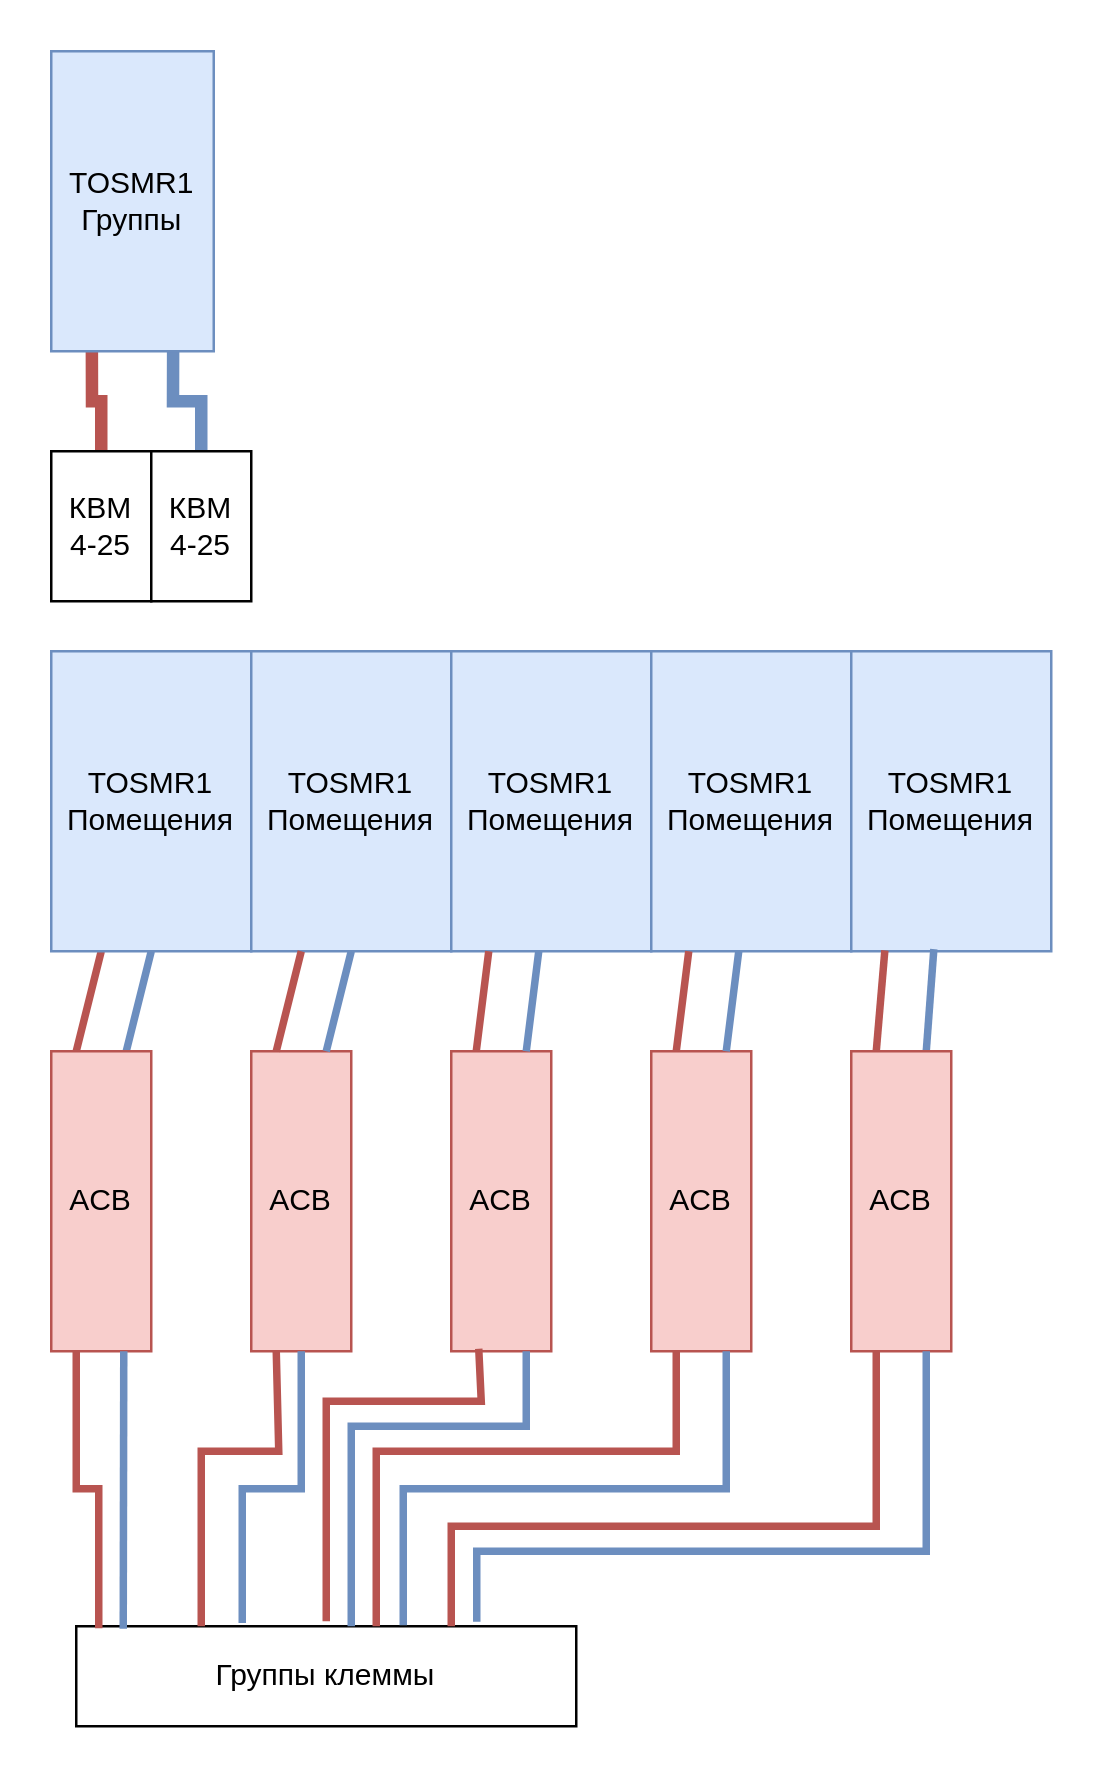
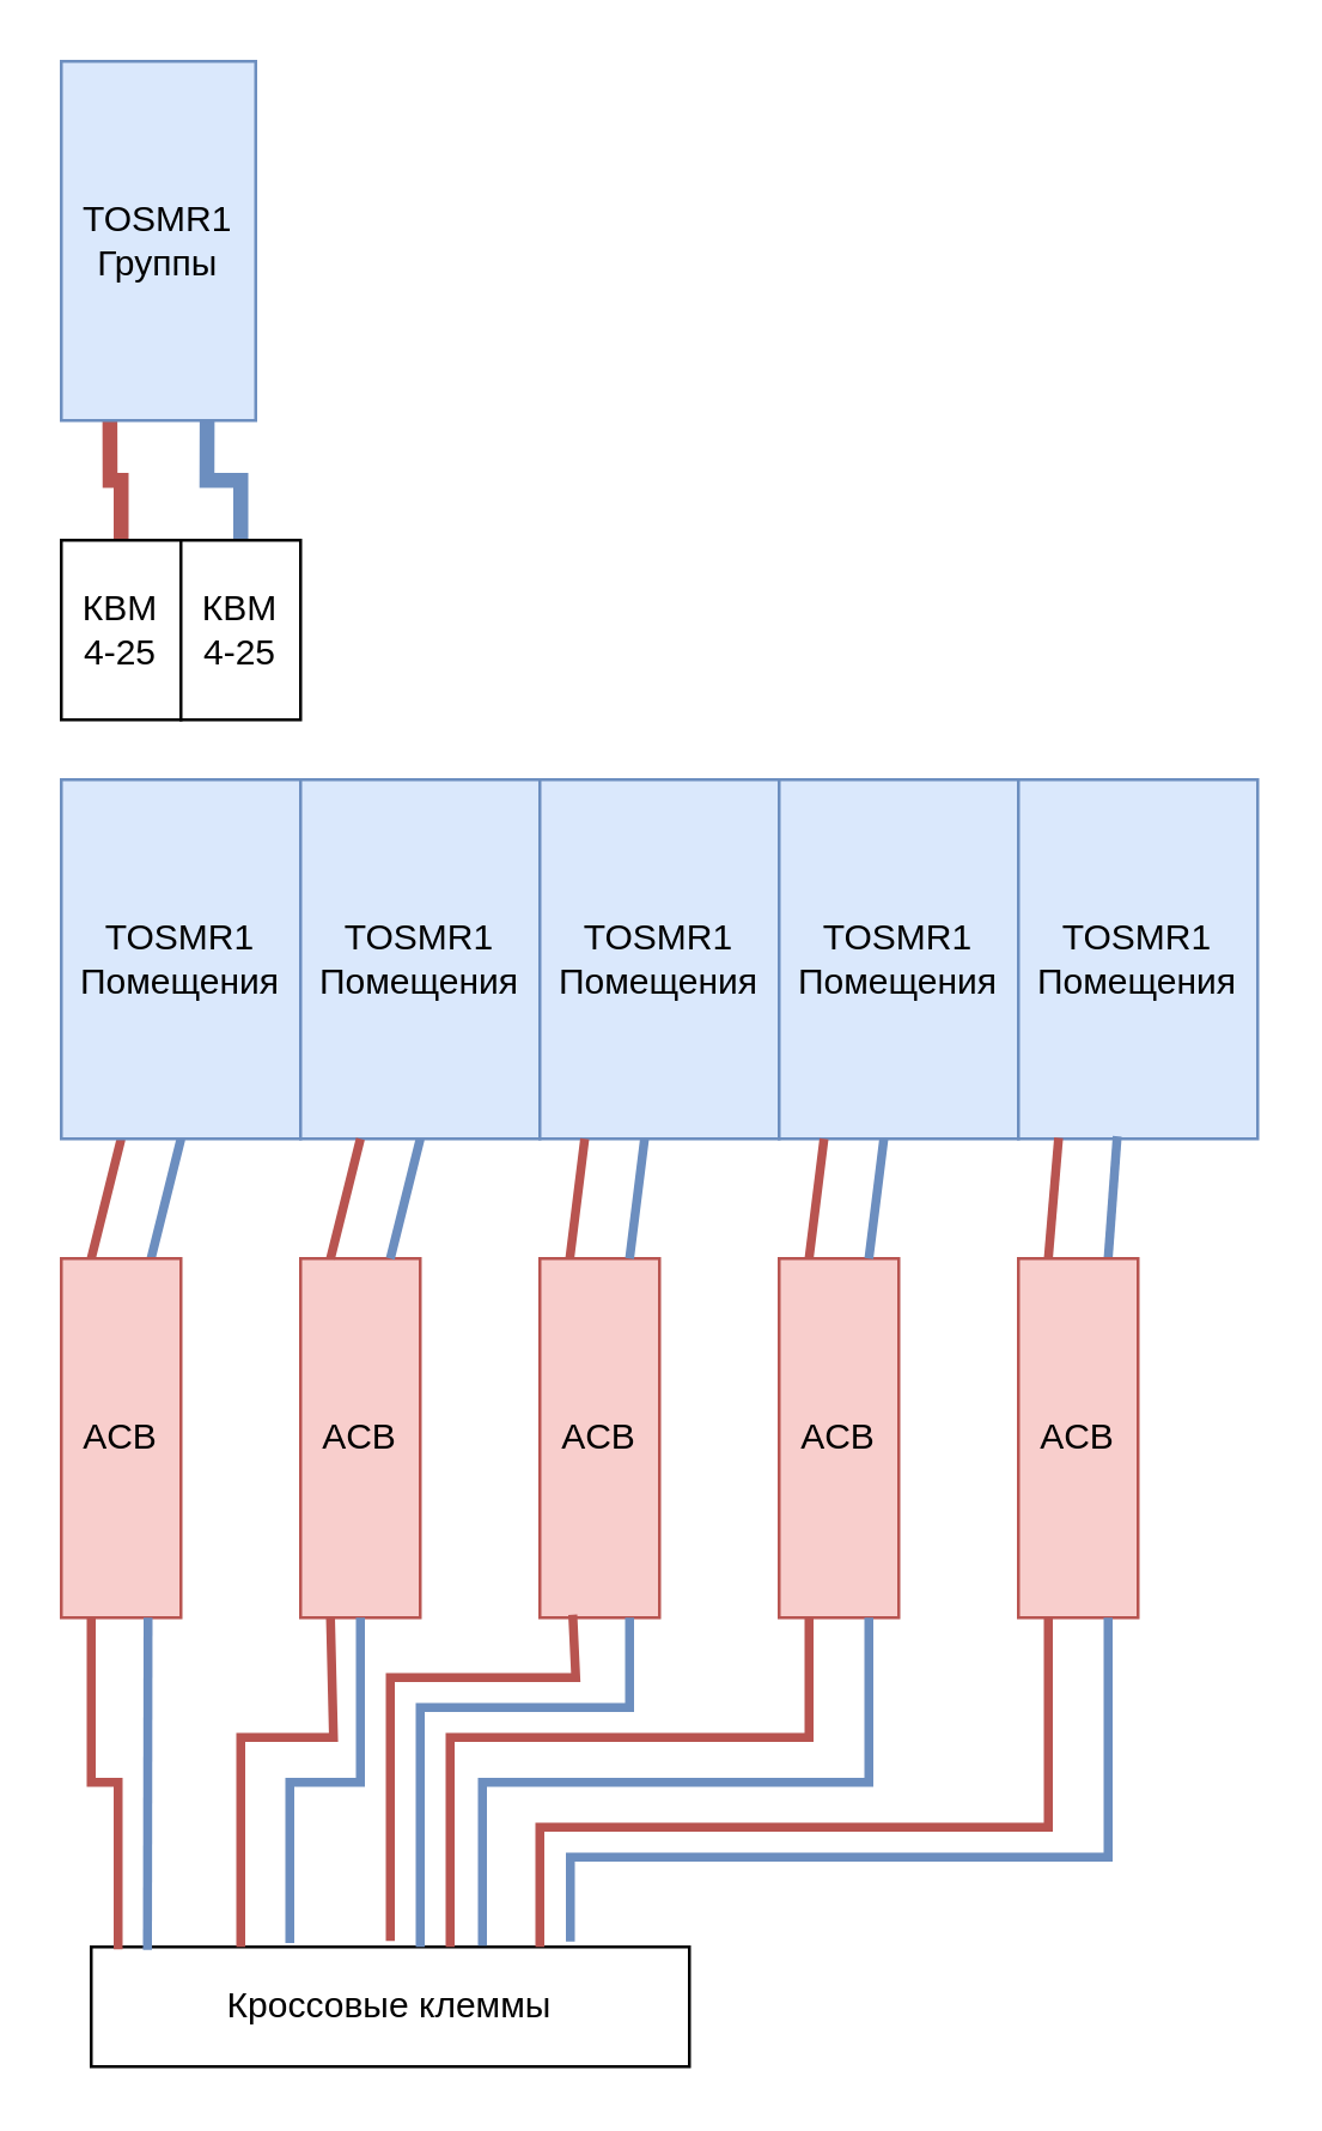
  <mxCell id="0" />
  <mxCell id="1" parent="0" />
  <mxCell id="2" style="edgeStyle=orthogonalEdgeStyle;rounded=0;orthogonalLoop=1;jettySize=auto;html=1;exitX=0.25;exitY=1;exitDx=0;exitDy=0;entryX=0.5;entryY=0;entryDx=0;entryDy=0;fillColor=#f8cecc;strokeColor=#b85450;strokeWidth=5;endArrow=none;startFill=0;" parent="1" source="4" target="16" edge="1"><mxGeometry relative="1" as="geometry" /></mxCell>
  <mxCell id="3" style="edgeStyle=orthogonalEdgeStyle;rounded=0;orthogonalLoop=1;jettySize=auto;html=1;exitX=0.75;exitY=1;exitDx=0;exitDy=0;fillColor=#dae8fc;strokeColor=#6c8ebf;strokeWidth=5;endArrow=none;startFill=0;" parent="1" source="4" target="17" edge="1"><mxGeometry relative="1" as="geometry" /></mxCell>
  <mxCell id="4" value="TOSMR1&lt;br&gt;Группы" style="rounded=0;whiteSpace=wrap;html=1;fillColor=#dae8fc;strokeColor=#6c8ebf;" parent="1" vertex="1"><mxGeometry x="20" y="20" width="65" height="120" as="geometry" /></mxCell>
  <mxCell id="5" style="rounded=0;orthogonalLoop=1;jettySize=auto;html=1;exitX=0.25;exitY=1;exitDx=0;exitDy=0;entryX=0.25;entryY=0;entryDx=0;entryDy=0;endArrow=none;startFill=0;fillColor=#f8cecc;strokeColor=#b85450;strokeWidth=3;" parent="1" source="7" target="8" edge="1"><mxGeometry relative="1" as="geometry" /></mxCell>
  <mxCell id="6" style="rounded=0;orthogonalLoop=1;jettySize=auto;html=1;exitX=0.5;exitY=1;exitDx=0;exitDy=0;entryX=0.75;entryY=0;entryDx=0;entryDy=0;endArrow=none;startFill=0;fillColor=#dae8fc;strokeColor=#6c8ebf;strokeWidth=3;" parent="1" source="7" target="8" edge="1"><mxGeometry relative="1" as="geometry" /></mxCell>
  <mxCell id="7" value="TOSMR1&lt;br&gt;Помещения" style="rounded=0;whiteSpace=wrap;html=1;fillColor=#dae8fc;strokeColor=#6c8ebf;" parent="1" vertex="1"><mxGeometry x="20" y="260" width="80" height="120" as="geometry" /></mxCell>
  <mxCell id="8" value="ACB" style="rounded=0;whiteSpace=wrap;html=1;fillColor=#f8cecc;strokeColor=#b85450;" parent="1" vertex="1"><mxGeometry x="20" y="420" width="40" height="120" as="geometry" /></mxCell>
  <mxCell id="9" value="TOSMR1&lt;br&gt;Помещения" style="rounded=0;whiteSpace=wrap;html=1;fillColor=#dae8fc;strokeColor=#6c8ebf;" parent="1" vertex="1"><mxGeometry x="100" y="260" width="80" height="120" as="geometry" /></mxCell>
  <mxCell id="10" value="TOSMR1&lt;br&gt;Помещения" style="rounded=0;whiteSpace=wrap;html=1;fillColor=#dae8fc;strokeColor=#6c8ebf;" parent="1" vertex="1"><mxGeometry x="180" y="260" width="80" height="120" as="geometry" /></mxCell>
  <mxCell id="11" value="TOSMR1&lt;br&gt;Помещения" style="rounded=0;whiteSpace=wrap;html=1;fillColor=#dae8fc;strokeColor=#6c8ebf;" parent="1" vertex="1"><mxGeometry x="260" y="260" width="80" height="120" as="geometry" /></mxCell>
  <mxCell id="12" value="TOSMR1&lt;br&gt;Помещения" style="rounded=0;whiteSpace=wrap;html=1;fillColor=#dae8fc;strokeColor=#6c8ebf;" parent="1" vertex="1"><mxGeometry x="340" y="260" width="80" height="120" as="geometry" /></mxCell>
  <mxCell id="13" value="ACB" style="rounded=0;whiteSpace=wrap;html=1;fillColor=#f8cecc;strokeColor=#b85450;" parent="1" vertex="1"><mxGeometry x="100" y="420" width="40" height="120" as="geometry" /></mxCell>
  <mxCell id="14" value="ACB" style="rounded=0;whiteSpace=wrap;html=1;fillColor=#f8cecc;strokeColor=#b85450;" parent="1" vertex="1"><mxGeometry x="180" y="420" width="40" height="120" as="geometry" /></mxCell>
- <mxCell id="15" value="Группы клеммы" style="rounded=0;whiteSpace=wrap;html=1;" parent="1" vertex="1"><mxGeometry x="30" y="650" width="200" height="40" as="geometry" /></mxCell>
+ <mxCell id="15" value="Кроссовые клеммы" style="rounded=0;whiteSpace=wrap;html=1;" parent="1" vertex="1"><mxGeometry x="30" y="650" width="200" height="40" as="geometry" /></mxCell>
  <mxCell id="16" value="КВМ 4-25" style="rounded=0;whiteSpace=wrap;html=1;" parent="1" vertex="1"><mxGeometry x="20" y="180" width="40" height="60" as="geometry" /></mxCell>
  <mxCell id="17" value="КВМ 4-25" style="rounded=0;whiteSpace=wrap;html=1;" parent="1" vertex="1"><mxGeometry x="60" y="180" width="40" height="60" as="geometry" /></mxCell>
  <mxCell id="18" style="rounded=0;orthogonalLoop=1;jettySize=auto;html=1;exitX=0.25;exitY=1;exitDx=0;exitDy=0;entryX=0.25;entryY=0;entryDx=0;entryDy=0;endArrow=none;startFill=0;fillColor=#f8cecc;strokeColor=#b85450;strokeWidth=3;" parent="1" target="13" edge="1"><mxGeometry relative="1" as="geometry"><mxPoint x="120" y="380" as="sourcePoint" /><mxPoint x="110" y="420" as="targetPoint" /></mxGeometry></mxCell>
  <mxCell id="19" style="rounded=0;orthogonalLoop=1;jettySize=auto;html=1;exitX=0.5;exitY=1;exitDx=0;exitDy=0;entryX=0.75;entryY=0;entryDx=0;entryDy=0;endArrow=none;startFill=0;fillColor=#dae8fc;strokeColor=#6c8ebf;strokeWidth=3;" parent="1" target="13" edge="1"><mxGeometry relative="1" as="geometry"><mxPoint x="140" y="380" as="sourcePoint" /><mxPoint x="130" y="420" as="targetPoint" /></mxGeometry></mxCell>
  <mxCell id="20" style="rounded=0;orthogonalLoop=1;jettySize=auto;html=1;exitX=0.25;exitY=1;exitDx=0;exitDy=0;entryX=0.25;entryY=0;entryDx=0;entryDy=0;endArrow=none;startFill=0;fillColor=#f8cecc;strokeColor=#b85450;strokeWidth=3;" parent="1" target="14" edge="1"><mxGeometry relative="1" as="geometry"><mxPoint x="195" y="380" as="sourcePoint" /><mxPoint x="185" y="420" as="targetPoint" /></mxGeometry></mxCell>
  <mxCell id="21" style="rounded=0;orthogonalLoop=1;jettySize=auto;html=1;exitX=0.5;exitY=1;exitDx=0;exitDy=0;endArrow=none;startFill=0;fillColor=#dae8fc;strokeColor=#6c8ebf;strokeWidth=3;entryX=0.75;entryY=0;entryDx=0;entryDy=0;" parent="1" target="14" edge="1"><mxGeometry relative="1" as="geometry"><mxPoint x="215" y="380" as="sourcePoint" /><mxPoint x="210" y="420" as="targetPoint" /></mxGeometry></mxCell>
  <mxCell id="22" value="ACB" style="rounded=0;whiteSpace=wrap;html=1;fillColor=#f8cecc;strokeColor=#b85450;" parent="1" vertex="1"><mxGeometry x="260" y="420" width="40" height="120" as="geometry" /></mxCell>
  <mxCell id="23" style="rounded=0;orthogonalLoop=1;jettySize=auto;html=1;exitX=0.5;exitY=1;exitDx=0;exitDy=0;endArrow=none;startFill=0;fillColor=#dae8fc;strokeColor=#6c8ebf;strokeWidth=3;entryX=0.75;entryY=0;entryDx=0;entryDy=0;" parent="1" target="22" edge="1"><mxGeometry relative="1" as="geometry"><mxPoint x="295" y="380" as="sourcePoint" /><mxPoint x="290" y="420" as="targetPoint" /></mxGeometry></mxCell>
  <mxCell id="24" style="rounded=0;orthogonalLoop=1;jettySize=auto;html=1;entryX=0.25;entryY=0;entryDx=0;entryDy=0;endArrow=none;startFill=0;fillColor=#f8cecc;strokeColor=#b85450;strokeWidth=3;" parent="1" target="22" edge="1"><mxGeometry relative="1" as="geometry"><mxPoint x="275" y="380" as="sourcePoint" /><mxPoint x="265" y="420" as="targetPoint" /></mxGeometry></mxCell>
  <mxCell id="25" style="rounded=0;orthogonalLoop=1;jettySize=auto;html=1;exitX=0.168;exitY=0.997;exitDx=0;exitDy=0;entryX=0.25;entryY=0;entryDx=0;entryDy=0;endArrow=none;startFill=0;fillColor=#f8cecc;strokeColor=#b85450;strokeWidth=3;exitPerimeter=0;" parent="1" source="12" target="27" edge="1"><mxGeometry relative="1" as="geometry"><mxPoint x="345" y="380" as="sourcePoint" /><mxPoint x="335" y="420" as="targetPoint" /></mxGeometry></mxCell>
  <mxCell id="26" style="rounded=0;orthogonalLoop=1;jettySize=auto;html=1;exitX=0.413;exitY=0.993;exitDx=0;exitDy=0;endArrow=none;startFill=0;fillColor=#dae8fc;strokeColor=#6c8ebf;strokeWidth=3;entryX=0.75;entryY=0;entryDx=0;entryDy=0;exitPerimeter=0;" parent="1" source="12" target="27" edge="1"><mxGeometry relative="1" as="geometry"><mxPoint x="365" y="380" as="sourcePoint" /><mxPoint x="360" y="420" as="targetPoint" /></mxGeometry></mxCell>
  <mxCell id="27" value="ACB" style="rounded=0;whiteSpace=wrap;html=1;fillColor=#f8cecc;strokeColor=#b85450;" parent="1" vertex="1"><mxGeometry x="340" y="420" width="40" height="120" as="geometry" /></mxCell>
  <mxCell id="28" style="rounded=0;orthogonalLoop=1;jettySize=auto;html=1;exitX=0.25;exitY=1;exitDx=0;exitDy=0;entryX=0.045;entryY=0.02;entryDx=0;entryDy=0;endArrow=none;startFill=0;fillColor=#f8cecc;strokeColor=#b85450;strokeWidth=3;entryPerimeter=0;edgeStyle=orthogonalEdgeStyle;jumpStyle=gap;" parent="1" source="8" target="15" edge="1"><mxGeometry relative="1" as="geometry"><mxPoint x="60" y="560" as="sourcePoint" /><mxPoint x="50" y="600" as="targetPoint" /></mxGeometry></mxCell>
  <mxCell id="29" style="rounded=0;orthogonalLoop=1;jettySize=auto;html=1;exitX=0.25;exitY=1;exitDx=0;exitDy=0;entryX=0.25;entryY=0;entryDx=0;entryDy=0;endArrow=none;startFill=0;fillColor=#f8cecc;strokeColor=#b85450;strokeWidth=3;edgeStyle=orthogonalEdgeStyle;jumpStyle=gap;" parent="1" target="15" edge="1"><mxGeometry relative="1" as="geometry"><mxPoint x="110" y="540" as="sourcePoint" /><mxPoint x="110" y="618" as="targetPoint" /><Array as="points"><mxPoint x="111" y="540" /><mxPoint x="111" y="580" /><mxPoint x="80" y="580" /></Array></mxGeometry></mxCell>
  <mxCell id="30" style="rounded=0;orthogonalLoop=1;jettySize=auto;html=1;exitX=0.25;exitY=1;exitDx=0;exitDy=0;endArrow=none;startFill=0;fillColor=#f8cecc;strokeColor=#b85450;strokeWidth=3;edgeStyle=orthogonalEdgeStyle;jumpStyle=gap;" parent="1" edge="1"><mxGeometry relative="1" as="geometry"><mxPoint x="191" y="539" as="sourcePoint" /><mxPoint x="130" y="648" as="targetPoint" /><Array as="points"><mxPoint x="192" y="539" /><mxPoint x="192" y="560" /><mxPoint x="130" y="560" /><mxPoint x="130" y="648" /></Array></mxGeometry></mxCell>
  <mxCell id="31" style="rounded=0;orthogonalLoop=1;jettySize=auto;html=1;exitX=0.25;exitY=1;exitDx=0;exitDy=0;endArrow=none;startFill=0;fillColor=#f8cecc;strokeColor=#b85450;strokeWidth=3;entryX=0.6;entryY=0;entryDx=0;entryDy=0;entryPerimeter=0;edgeStyle=orthogonalEdgeStyle;jumpStyle=gap;" parent="1" source="22" target="15" edge="1"><mxGeometry relative="1" as="geometry"><mxPoint x="201" y="549" as="sourcePoint" /><mxPoint x="201" y="638" as="targetPoint" /><Array as="points"><mxPoint x="270" y="580" /><mxPoint x="150" y="580" /></Array></mxGeometry></mxCell>
  <mxCell id="32" style="rounded=0;orthogonalLoop=1;jettySize=auto;html=1;exitX=0.25;exitY=1;exitDx=0;exitDy=0;endArrow=none;startFill=0;fillColor=#f8cecc;strokeColor=#b85450;strokeWidth=3;entryX=0.75;entryY=0;entryDx=0;entryDy=0;edgeStyle=orthogonalEdgeStyle;jumpStyle=gap;" parent="1" source="27" target="15" edge="1"><mxGeometry relative="1" as="geometry"><mxPoint x="280" y="550" as="sourcePoint" /><mxPoint x="180" y="630" as="targetPoint" /><Array as="points"><mxPoint x="350" y="610" /><mxPoint x="180" y="610" /></Array></mxGeometry></mxCell>
  <mxCell id="33" style="rounded=0;orthogonalLoop=1;jettySize=auto;html=1;entryX=0.094;entryY=0.026;entryDx=0;entryDy=0;endArrow=none;startFill=0;fillColor=#dae8fc;strokeColor=#6c8ebf;strokeWidth=3;entryPerimeter=0;edgeStyle=orthogonalEdgeStyle;jumpStyle=gap;" parent="1" target="15" edge="1"><mxGeometry relative="1" as="geometry"><mxPoint x="49" y="540" as="sourcePoint" /><mxPoint x="78.5" y="761" as="targetPoint" /></mxGeometry></mxCell>
  <mxCell id="34" style="rounded=0;orthogonalLoop=1;jettySize=auto;html=1;exitX=0.5;exitY=1;exitDx=0;exitDy=0;entryX=0.332;entryY=-0.033;entryDx=0;entryDy=0;endArrow=none;startFill=0;fillColor=#dae8fc;strokeColor=#6c8ebf;strokeWidth=3;entryPerimeter=0;edgeStyle=orthogonalEdgeStyle;jumpStyle=gap;" parent="1" source="13" target="15" edge="1"><mxGeometry relative="1" as="geometry"><mxPoint x="79.5" y="700" as="sourcePoint" /><mxPoint x="88.5" y="771" as="targetPoint" /></mxGeometry></mxCell>
  <mxCell id="35" style="rounded=0;orthogonalLoop=1;jettySize=auto;html=1;exitX=0.75;exitY=1;exitDx=0;exitDy=0;endArrow=none;startFill=0;fillColor=#dae8fc;strokeColor=#6c8ebf;strokeWidth=3;edgeStyle=orthogonalEdgeStyle;jumpStyle=gap;" parent="1" source="14" edge="1"><mxGeometry relative="1" as="geometry"><mxPoint x="89.5" y="710" as="sourcePoint" /><mxPoint x="140" y="650" as="targetPoint" /><Array as="points"><mxPoint x="210" y="570" /><mxPoint x="140" y="570" /><mxPoint x="140" y="650" /></Array></mxGeometry></mxCell>
  <mxCell id="36" style="rounded=0;orthogonalLoop=1;jettySize=auto;html=1;exitX=0.75;exitY=1;exitDx=0;exitDy=0;entryX=0.654;entryY=-0.01;entryDx=0;entryDy=0;endArrow=none;startFill=0;fillColor=#dae8fc;strokeColor=#6c8ebf;strokeWidth=3;entryPerimeter=0;edgeStyle=orthogonalEdgeStyle;jumpStyle=gap;" parent="1" source="22" target="15" edge="1"><mxGeometry relative="1" as="geometry"><mxPoint x="99.5" y="720" as="sourcePoint" /><mxPoint x="108.5" y="791" as="targetPoint" /></mxGeometry></mxCell>
  <mxCell id="37" style="rounded=0;orthogonalLoop=1;jettySize=auto;html=1;exitX=0.75;exitY=1;exitDx=0;exitDy=0;entryX=0.801;entryY=-0.045;entryDx=0;entryDy=0;endArrow=none;startFill=0;fillColor=#dae8fc;strokeColor=#6c8ebf;strokeWidth=3;entryPerimeter=0;edgeStyle=orthogonalEdgeStyle;jumpStyle=arc;" parent="1" source="27" target="15" edge="1"><mxGeometry relative="1" as="geometry"><mxPoint x="109.5" y="730" as="sourcePoint" /><mxPoint x="118.5" y="801" as="targetPoint" /><Array as="points"><mxPoint x="370" y="620" /><mxPoint x="190" y="620" /></Array></mxGeometry></mxCell>
